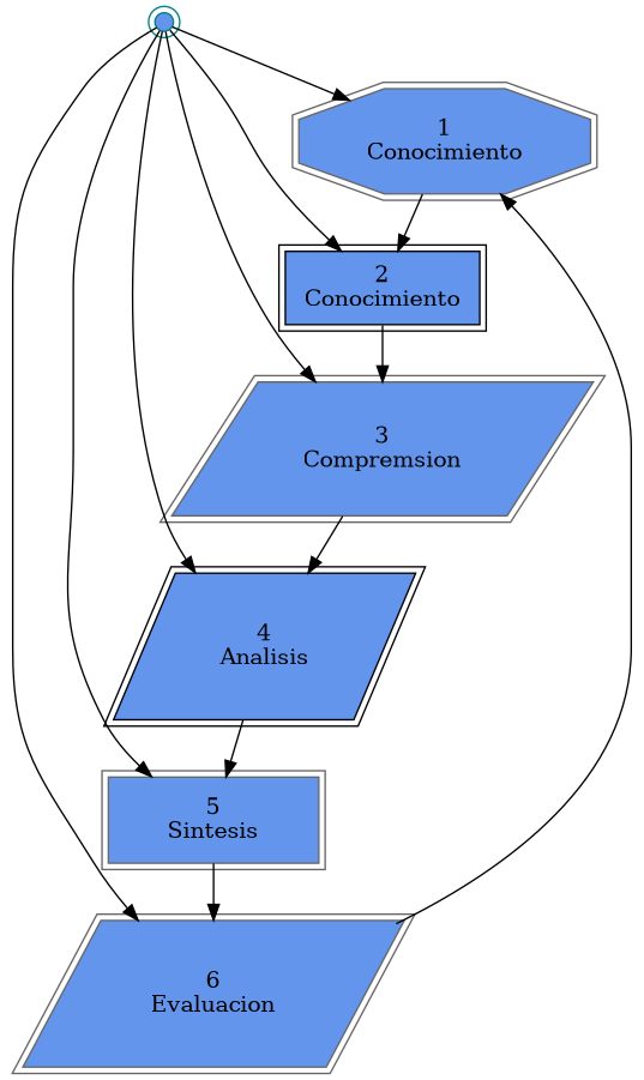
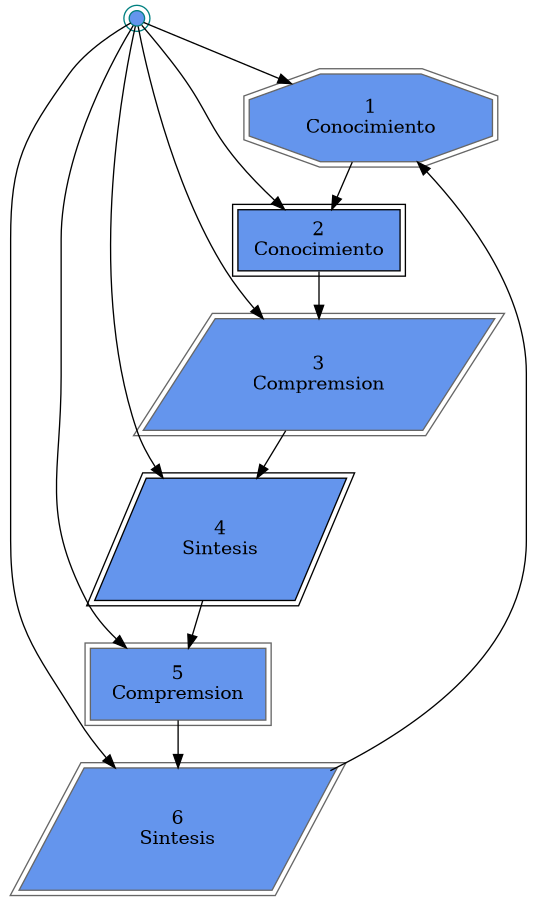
  digraph {
    node [color=gray40 fillcolor=cornflowerblue peripheries=2 shape=parallelogram style=filled]
    C [color=teal shape=point]
    n2 [label="1\nConocimiento" shape=octagon]
    n3 [color=black label="2\nConocimiento" shape=box]
    n4 [label="3\nCompremsion"]
-   n5 [color=black label="4\nAnalisis"]
-   n6 [label="5\nSintesis" shape=box]
-   n7 [label="6\nEvaluacion"]
+   n5 [color=black label="4\nSintesis"]
+   n6 [label="5\nCompremsion" shape=box]
+   n7 [label="6\nSintesis"]
    C -> n2
    C -> n3
    C -> n4
    C -> n5
    C -> n6
    C -> n7
    n2 -> n3
    n3 -> n4
    n4 -> n5
    n5 -> n6
    n6 -> n7
    n7 -> n2
  }
